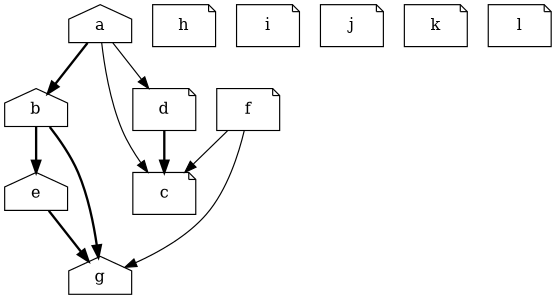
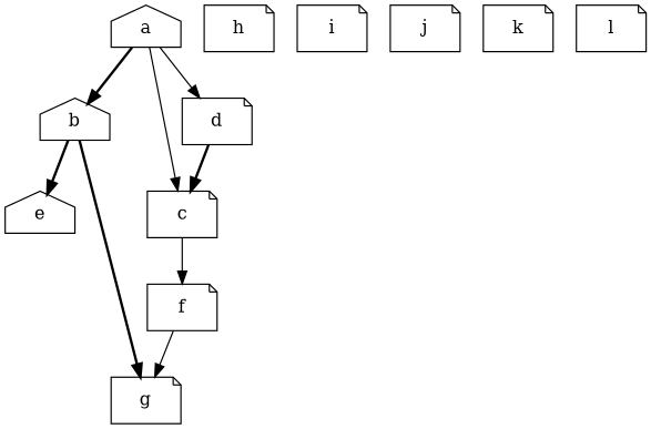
  digraph {
    node [Weight=2 shape=note]
    edge [Weight=1 style=bold]
    a [shape=house]
    b [shape=house]
    c
    d [Weight=3]
    e [shape=house]
-   g [Weight=1 shape=house]
+   g [Weight=1]
    f [Weight=3]
    h
    i
    j
    k
    l [Weight=9]
    a -> b
    a -> c [Weight=3 style=solid]
    a -> d [style=solid]
    b -> e [Weight=2]
    b -> g
-   f -> c [Weight=2 style=solid]
+   c -> f [Weight=2 style=solid]
    d -> c
-   e -> g
    f -> g [style=solid]
  }
